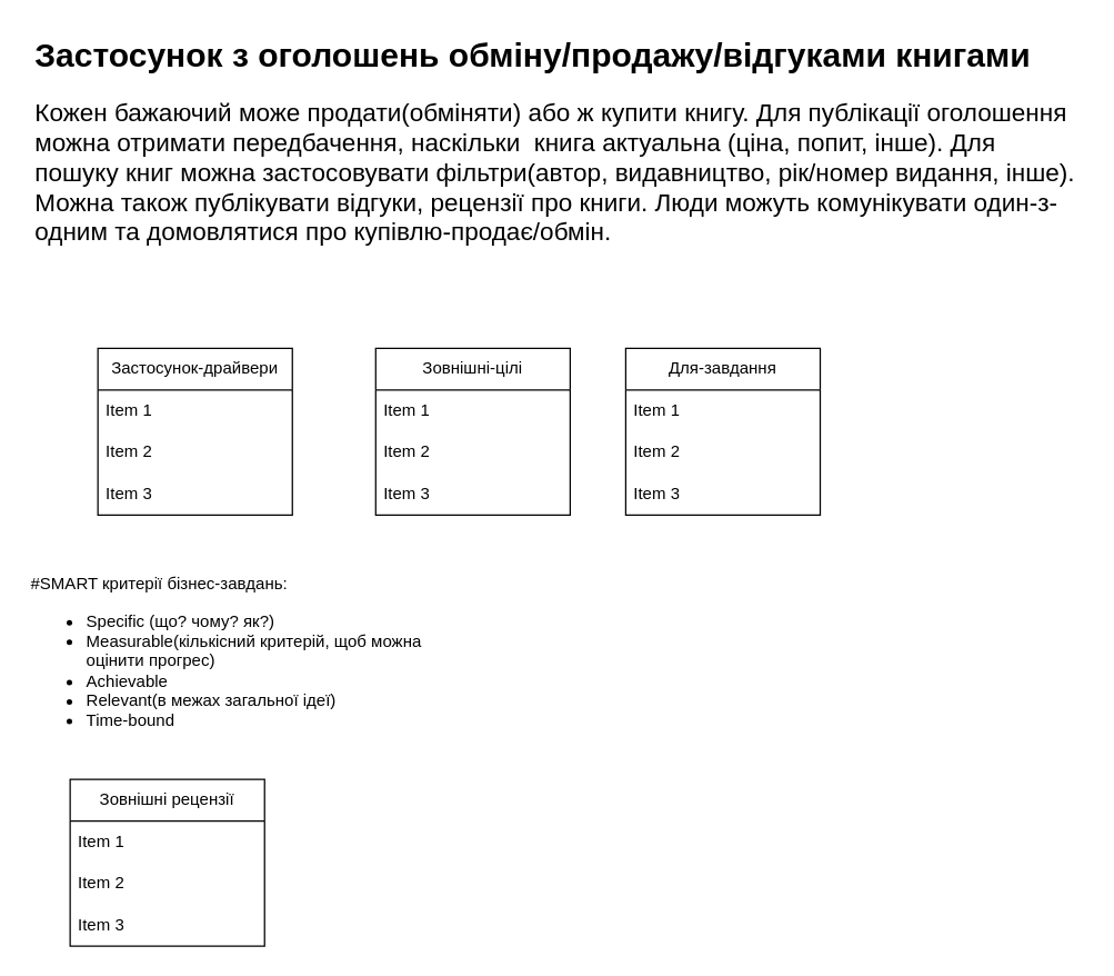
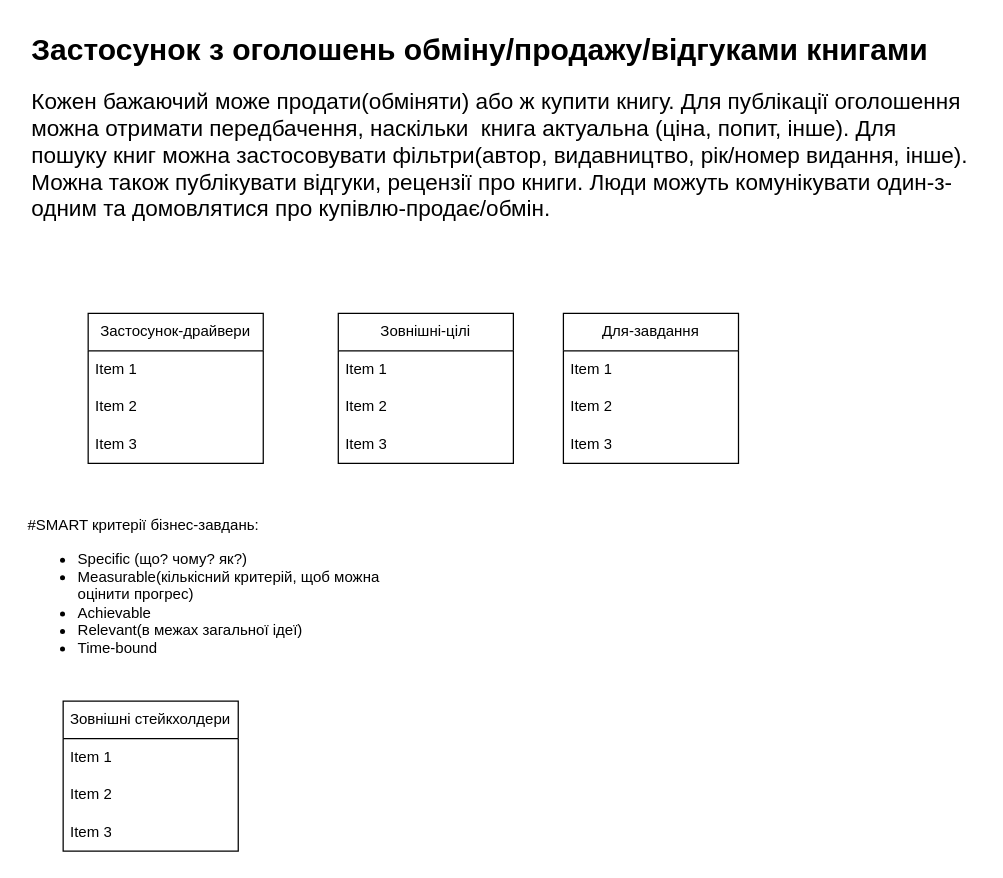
  <mxCell id="0" />
  <mxCell id="1" parent="0" />
  <mxCell id="2" value="&lt;h1&gt;Застосунок з оголошень обміну/продажу/відгуками книгами&lt;/h1&gt;&lt;p&gt;&lt;font style=&quot;font-size: 18px;&quot;&gt;Кожен бажаючий може продати(обміняти) або ж купити книгу. Для публікації оголошення можна отримати передбачення, наскільки&amp;nbsp; книга актуальна (ціна, попит, інше). Для пошуку книг можна застосовувати фільтри(автор, видавництво, рік/номер видання, інше). Можна також публікувати відгуки, рецензії про книги. Люди можуть комунікувати один-з-одним та домовлятися про купівлю-продає/обмін.&lt;/font&gt;&lt;/p&gt;" style="text;html=1;strokeColor=none;fillColor=none;spacing=5;spacingTop=-20;whiteSpace=wrap;overflow=hidden;rounded=0;" parent="1" vertex="1"><mxGeometry x="20" y="20" width="760" height="180" as="geometry" /></mxCell>
  <mxCell id="3" value="Застосунок-драйвери" style="swimlane;fontStyle=0;childLayout=stackLayout;horizontal=1;startSize=30;horizontalStack=0;resizeParent=1;resizeParentMax=0;resizeLast=0;collapsible=1;marginBottom=0;whiteSpace=wrap;html=1;" parent="1" vertex="1"><mxGeometry x="70" y="250" width="140" height="120" as="geometry" /></mxCell>
  <mxCell id="4" value="Item 1" style="text;strokeColor=none;fillColor=none;align=left;verticalAlign=middle;spacingLeft=4;spacingRight=4;overflow=hidden;points=[[0,0.5],[1,0.5]];portConstraint=eastwest;rotatable=0;whiteSpace=wrap;html=1;" parent="3" vertex="1"><mxGeometry y="30" width="140" height="30" as="geometry" /></mxCell>
  <mxCell id="5" value="Item 2" style="text;strokeColor=none;fillColor=none;align=left;verticalAlign=middle;spacingLeft=4;spacingRight=4;overflow=hidden;points=[[0,0.5],[1,0.5]];portConstraint=eastwest;rotatable=0;whiteSpace=wrap;html=1;" parent="3" vertex="1"><mxGeometry y="60" width="140" height="30" as="geometry" /></mxCell>
  <mxCell id="6" value="Item 3" style="text;strokeColor=none;fillColor=none;align=left;verticalAlign=middle;spacingLeft=4;spacingRight=4;overflow=hidden;points=[[0,0.5],[1,0.5]];portConstraint=eastwest;rotatable=0;whiteSpace=wrap;html=1;" parent="3" vertex="1"><mxGeometry y="90" width="140" height="30" as="geometry" /></mxCell>
  <mxCell id="7" value="Зовнішні-цілі" style="swimlane;fontStyle=0;childLayout=stackLayout;horizontal=1;startSize=30;horizontalStack=0;resizeParent=1;resizeParentMax=0;resizeLast=0;collapsible=1;marginBottom=0;whiteSpace=wrap;html=1;" parent="1" vertex="1"><mxGeometry x="270" y="250" width="140" height="120" as="geometry" /></mxCell>
  <mxCell id="8" value="Item 1" style="text;strokeColor=none;fillColor=none;align=left;verticalAlign=middle;spacingLeft=4;spacingRight=4;overflow=hidden;points=[[0,0.5],[1,0.5]];portConstraint=eastwest;rotatable=0;whiteSpace=wrap;html=1;" parent="7" vertex="1"><mxGeometry y="30" width="140" height="30" as="geometry" /></mxCell>
  <mxCell id="9" value="Item 2" style="text;strokeColor=none;fillColor=none;align=left;verticalAlign=middle;spacingLeft=4;spacingRight=4;overflow=hidden;points=[[0,0.5],[1,0.5]];portConstraint=eastwest;rotatable=0;whiteSpace=wrap;html=1;" parent="7" vertex="1"><mxGeometry y="60" width="140" height="30" as="geometry" /></mxCell>
  <mxCell id="10" value="Item 3" style="text;strokeColor=none;fillColor=none;align=left;verticalAlign=middle;spacingLeft=4;spacingRight=4;overflow=hidden;points=[[0,0.5],[1,0.5]];portConstraint=eastwest;rotatable=0;whiteSpace=wrap;html=1;" parent="7" vertex="1"><mxGeometry y="90" width="140" height="30" as="geometry" /></mxCell>
  <mxCell id="11" value="Для-завдання" style="swimlane;fontStyle=0;childLayout=stackLayout;horizontal=1;startSize=30;horizontalStack=0;resizeParent=1;resizeParentMax=0;resizeLast=0;collapsible=1;marginBottom=0;whiteSpace=wrap;html=1;" parent="1" vertex="1"><mxGeometry x="450" y="250" width="140" height="120" as="geometry" /></mxCell>
  <mxCell id="12" value="Item 1" style="text;strokeColor=none;fillColor=none;align=left;verticalAlign=middle;spacingLeft=4;spacingRight=4;overflow=hidden;points=[[0,0.5],[1,0.5]];portConstraint=eastwest;rotatable=0;whiteSpace=wrap;html=1;" parent="11" vertex="1"><mxGeometry y="30" width="140" height="30" as="geometry" /></mxCell>
  <mxCell id="13" value="Item 2" style="text;strokeColor=none;fillColor=none;align=left;verticalAlign=middle;spacingLeft=4;spacingRight=4;overflow=hidden;points=[[0,0.5],[1,0.5]];portConstraint=eastwest;rotatable=0;whiteSpace=wrap;html=1;" parent="11" vertex="1"><mxGeometry y="60" width="140" height="30" as="geometry" /></mxCell>
  <mxCell id="14" value="Item 3" style="text;strokeColor=none;fillColor=none;align=left;verticalAlign=middle;spacingLeft=4;spacingRight=4;overflow=hidden;points=[[0,0.5],[1,0.5]];portConstraint=eastwest;rotatable=0;whiteSpace=wrap;html=1;" parent="11" vertex="1"><mxGeometry y="90" width="140" height="30" as="geometry" /></mxCell>
  <mxCell id="15" value="#SMART критерії бізнес-завдань:&lt;br&gt;&lt;ul&gt;&lt;li&gt;Specific (що? чому? як?)&lt;/li&gt;&lt;li&gt;Measurable(кількісний критерій, щоб можна оцінити прогрес)&lt;/li&gt;&lt;li&gt;Achievable&lt;/li&gt;&lt;li&gt;Relevant(в межах загальної ідеї)&lt;/li&gt;&lt;li&gt;Time-bound&lt;/li&gt;&lt;/ul&gt;" style="text;html=1;strokeColor=none;fillColor=none;align=left;verticalAlign=middle;whiteSpace=wrap;rounded=0;" parent="1" vertex="1"><mxGeometry x="20" y="420" width="310" height="110" as="geometry" /></mxCell>
- <mxCell id="16" value="Зовнішні рецензії" style="swimlane;fontStyle=0;childLayout=stackLayout;horizontal=1;startSize=30;horizontalStack=0;resizeParent=1;resizeParentMax=0;resizeLast=0;collapsible=1;marginBottom=0;whiteSpace=wrap;html=1;" parent="1" vertex="1"><mxGeometry x="50" y="560" width="140" height="120" as="geometry" /></mxCell>
+ <mxCell id="16" value="Зовнішні стейкхолдери" style="swimlane;fontStyle=0;childLayout=stackLayout;horizontal=1;startSize=30;horizontalStack=0;resizeParent=1;resizeParentMax=0;resizeLast=0;collapsible=1;marginBottom=0;whiteSpace=wrap;html=1;" parent="1" vertex="1"><mxGeometry x="50" y="560" width="140" height="120" as="geometry" /></mxCell>
  <mxCell id="17" value="Item 1" style="text;strokeColor=none;fillColor=none;align=left;verticalAlign=middle;spacingLeft=4;spacingRight=4;overflow=hidden;points=[[0,0.5],[1,0.5]];portConstraint=eastwest;rotatable=0;whiteSpace=wrap;html=1;" parent="16" vertex="1"><mxGeometry y="30" width="140" height="30" as="geometry" /></mxCell>
  <mxCell id="18" value="Item 2" style="text;strokeColor=none;fillColor=none;align=left;verticalAlign=middle;spacingLeft=4;spacingRight=4;overflow=hidden;points=[[0,0.5],[1,0.5]];portConstraint=eastwest;rotatable=0;whiteSpace=wrap;html=1;" parent="16" vertex="1"><mxGeometry y="60" width="140" height="30" as="geometry" /></mxCell>
  <mxCell id="19" value="Item 3" style="text;strokeColor=none;fillColor=none;align=left;verticalAlign=middle;spacingLeft=4;spacingRight=4;overflow=hidden;points=[[0,0.5],[1,0.5]];portConstraint=eastwest;rotatable=0;whiteSpace=wrap;html=1;" parent="16" vertex="1"><mxGeometry y="90" width="140" height="30" as="geometry" /></mxCell>
